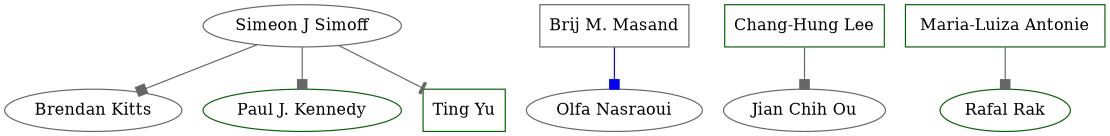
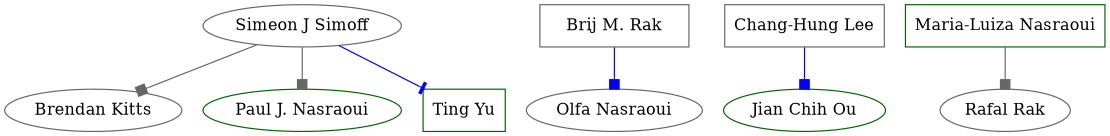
  strict digraph {
    node [color=gray40 shape=ellipse]
    edge [arrowhead=box color=gray40]
    "Simeon J Simoff"
    "Brendan Kitts"
-   "Paul J. Kennedy" [color=darkgreen]
+   "Paul J. Kennedy" [color=darkgreen label="Paul J. Nasraoui"]
    "Ting Yu" [color=darkgreen shape=box]
-   "Brij M. Masand" [shape=box]
+   "Brij M. Masand" [shape=box label="Brij M. Rak"]
    "Olfa Nasraoui"
-   "Chang-Hung Lee" [color=darkgreen shape=box]
-   "Jian Chih Ou"
-   "Maria-Luiza Antonie" [color=darkgreen shape=box]
-   "Rafal Rak" [color=darkgreen]
+   "Chang-Hung Lee" [shape=box]
+   "Jian Chih Ou" [color=darkgreen]
+   "Maria-Luiza Antonie" [color=darkgreen shape=box label="Maria-Luiza Nasraoui"]
+   "Rafal Rak"
    "Simeon J Simoff" -> "Brendan Kitts"
    "Simeon J Simoff" -> "Paul J. Kennedy"
-   "Simeon J Simoff" -> "Ting Yu" [arrowhead=tee]
+   "Simeon J Simoff" -> "Ting Yu" [arrowhead=tee color=blue]
    "Brij M. Masand" -> "Olfa Nasraoui" [color=blue]
-   "Chang-Hung Lee" -> "Jian Chih Ou"
+   "Chang-Hung Lee" -> "Jian Chih Ou" [color=blue]
    "Maria-Luiza Antonie" -> "Rafal Rak"
  }
